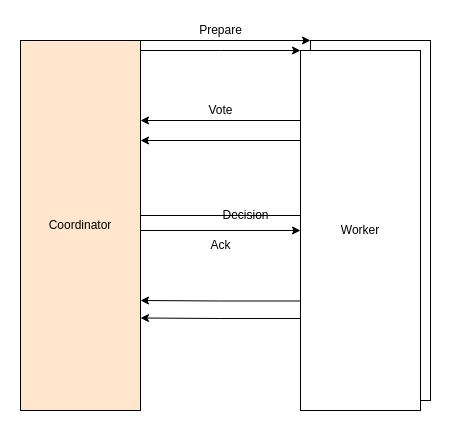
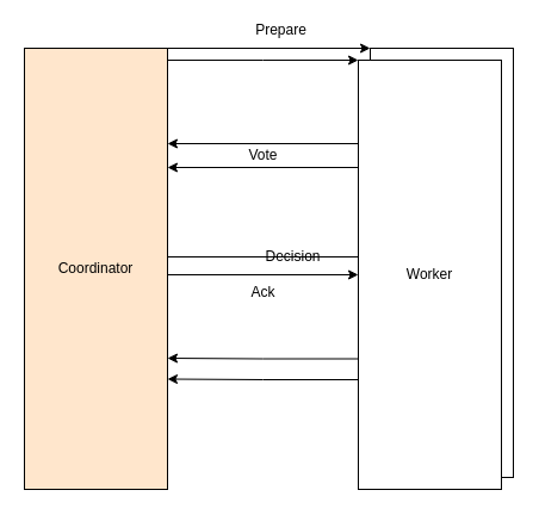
  <mxCell id="0" />
  <mxCell id="1" parent="0" />
  <mxCell id="2" style="edgeStyle=orthogonalEdgeStyle;rounded=0;orthogonalLoop=1;jettySize=auto;html=1;exitX=1;exitY=0;exitDx=0;exitDy=0;entryX=0;entryY=0;entryDx=0;entryDy=0;" edge="1" parent="1" source="4" target="16"><mxGeometry relative="1" as="geometry"><Array as="points"><mxPoint x="220" y="50" /><mxPoint x="220" y="50" /></Array></mxGeometry></mxCell>
  <mxCell id="3" style="edgeStyle=orthogonalEdgeStyle;rounded=0;orthogonalLoop=1;jettySize=auto;html=1;exitX=1;exitY=0.5;exitDx=0;exitDy=0;entryX=0;entryY=0.5;entryDx=0;entryDy=0;" edge="1" parent="1" source="4" target="16"><mxGeometry relative="1" as="geometry"><Array as="points"><mxPoint x="140" y="230" /></Array></mxGeometry></mxCell>
  <mxCell id="4" value="Coordinator" style="rounded=0;whiteSpace=wrap;html=1;fillColor=#ffe6cc;" vertex="1" parent="1"><mxGeometry x="20" y="40" width="120" height="370" as="geometry" /></mxCell>
  <mxCell id="5" style="edgeStyle=orthogonalEdgeStyle;rounded=0;orthogonalLoop=1;jettySize=auto;html=1;exitX=0;exitY=0.25;exitDx=0;exitDy=0;" edge="1" parent="1" source="16"><mxGeometry relative="1" as="geometry"><mxPoint x="140" y="140" as="targetPoint" /></mxGeometry></mxCell>
  <mxCell id="6" style="edgeStyle=orthogonalEdgeStyle;rounded=0;orthogonalLoop=1;jettySize=auto;html=1;exitX=0;exitY=0.75;exitDx=0;exitDy=0;entryX=1;entryY=0.75;entryDx=0;entryDy=0;" edge="1" parent="1" source="16" target="4"><mxGeometry relative="1" as="geometry"><Array as="points"><mxPoint x="300" y="318" /><mxPoint x="220" y="318" /></Array></mxGeometry></mxCell>
  <mxCell id="7" value="" style="endArrow=classic;html=1;entryX=0;entryY=0;entryDx=0;entryDy=0;exitX=1;exitY=0;exitDx=0;exitDy=0;" edge="1" parent="1" source="4" target="15"><mxGeometry width="50" height="50" relative="1" as="geometry"><mxPoint x="142" y="40" as="sourcePoint" /><mxPoint x="220" y="340" as="targetPoint" /></mxGeometry></mxCell>
  <mxCell id="8" style="edgeStyle=orthogonalEdgeStyle;rounded=0;orthogonalLoop=1;jettySize=auto;html=1;exitX=1;exitY=0.5;exitDx=0;exitDy=0;entryX=0;entryY=0.5;entryDx=0;entryDy=0;" edge="1" parent="1" target="15"><mxGeometry relative="1" as="geometry"><mxPoint x="140" y="210" as="sourcePoint" /><mxPoint x="300" y="215" as="targetPoint" /><Array as="points"><mxPoint x="140" y="215" /><mxPoint x="310" y="215" /></Array></mxGeometry></mxCell>
  <mxCell id="9" style="edgeStyle=orthogonalEdgeStyle;rounded=0;orthogonalLoop=1;jettySize=auto;html=1;exitX=0;exitY=0.75;exitDx=0;exitDy=0;entryX=1;entryY=0.75;entryDx=0;entryDy=0;" edge="1" parent="1"><mxGeometry relative="1" as="geometry"><mxPoint x="300" y="302.5" as="sourcePoint" /><mxPoint x="140" y="300" as="targetPoint" /><Array as="points"><mxPoint x="300" y="300.5" /><mxPoint x="220" y="300.5" /></Array></mxGeometry></mxCell>
  <mxCell id="10" style="edgeStyle=orthogonalEdgeStyle;rounded=0;orthogonalLoop=1;jettySize=auto;html=1;exitX=0;exitY=0.25;exitDx=0;exitDy=0;" edge="1" parent="1"><mxGeometry relative="1" as="geometry"><mxPoint x="300" y="120" as="sourcePoint" /><mxPoint x="140" y="120" as="targetPoint" /></mxGeometry></mxCell>
- <mxCell id="11" value="Prepare" style="text;html=1;align=center;verticalAlign=middle;resizable=0;points=[];autosize=1;strokeColor=none;" vertex="1" parent="1"><mxGeometry x="190" y="20" width="60" height="20" as="geometry" /></mxCell>
- <mxCell id="12" value="Vote" style="text;html=1;align=center;verticalAlign=middle;resizable=0;points=[];autosize=1;strokeColor=none;" vertex="1" parent="1"><mxGeometry x="200" y="100" width="40" height="20" as="geometry" /></mxCell>
+ <mxCell id="11" value="Prepare" style="text;html=1;align=center;verticalAlign=middle;resizable=0;points=[];autosize=1;strokeColor=none;" vertex="1" parent="1"><mxGeometry x="205" y="15" width="60" height="20" as="geometry" /></mxCell>
+ <mxCell id="12" value="Vote" style="text;html=1;align=center;verticalAlign=middle;resizable=0;points=[];autosize=1;strokeColor=none;" vertex="1" parent="1"><mxGeometry x="200" y="120" width="40" height="20" as="geometry" /></mxCell>
  <mxCell id="13" value="Decision" style="text;html=1;align=center;verticalAlign=middle;resizable=0;points=[];autosize=1;strokeColor=none;" vertex="1" parent="1"><mxGeometry x="215" y="205" width="60" height="20" as="geometry" /></mxCell>
  <mxCell id="14" value="Ack" style="text;html=1;align=center;verticalAlign=middle;resizable=0;points=[];autosize=1;strokeColor=none;" vertex="1" parent="1"><mxGeometry x="200" y="235" width="40" height="20" as="geometry" /></mxCell>
  <mxCell id="15" value="Worker" style="rounded=0;whiteSpace=wrap;html=1;" vertex="1" parent="1"><mxGeometry x="310" y="40" width="120" height="360" as="geometry" /></mxCell>
  <mxCell id="16" value="Worker" style="rounded=0;whiteSpace=wrap;html=1;" vertex="1" parent="1"><mxGeometry x="300" y="50" width="120" height="360" as="geometry" /></mxCell>
